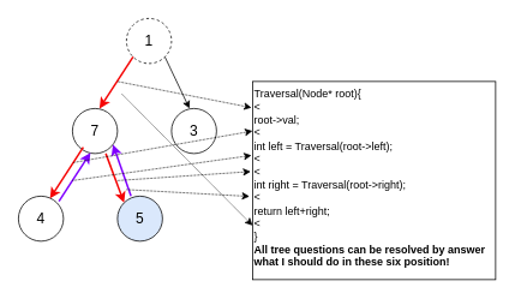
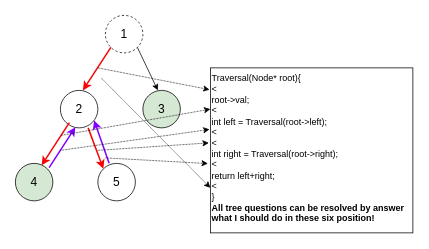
  <mxCell id="0" />
  <mxCell id="1" parent="0" />
  <mxCell id="2" value="&lt;font style=&quot;font-size: 16px;&quot;&gt;1&lt;/font&gt;" style="ellipse;whiteSpace=wrap;html=1;aspect=fixed;dashed=1;" vertex="1" parent="1"><mxGeometry x="140" y="20" width="50" height="50" as="geometry" /></mxCell>
  <mxCell id="3" value="" style="endArrow=classic;html=1;rounded=0;exitX=0;exitY=1;exitDx=0;exitDy=0;strokeWidth=2;strokeColor=#f50505;" edge="1" parent="1" source="2"><mxGeometry width="50" height="50" relative="1" as="geometry"><mxPoint x="80" y="170" as="sourcePoint" /><mxPoint x="110" y="120" as="targetPoint" /></mxGeometry></mxCell>
  <mxCell id="4" value="" style="endArrow=classic;html=1;rounded=0;exitX=1;exitY=1;exitDx=0;exitDy=0;" edge="1" parent="1" source="2"><mxGeometry width="50" height="50" relative="1" as="geometry"><mxPoint x="157" y="73" as="sourcePoint" /><mxPoint x="210" y="120" as="targetPoint" /></mxGeometry></mxCell>
- <mxCell id="5" value="&lt;span style=&quot;font-size: 16px;&quot;&gt;7&lt;/span&gt;" style="ellipse;whiteSpace=wrap;html=1;aspect=fixed;" vertex="1" parent="1"><mxGeometry x="80" y="120" width="50" height="50" as="geometry" /></mxCell>
- <mxCell id="6" value="&lt;span style=&quot;font-size: 16px;&quot;&gt;3&lt;/span&gt;" style="ellipse;whiteSpace=wrap;html=1;aspect=fixed;" vertex="1" parent="1"><mxGeometry x="190" y="120" width="50" height="50" as="geometry" /></mxCell>
- <mxCell id="7" value="&lt;span style=&quot;font-size: 16px;&quot;&gt;4&lt;/span&gt;" style="ellipse;whiteSpace=wrap;html=1;aspect=fixed;" vertex="1" parent="1"><mxGeometry x="20" y="217.32" width="50" height="50" as="geometry" /></mxCell>
- <mxCell id="8" value="&lt;span style=&quot;font-size: 16px;&quot;&gt;5&lt;/span&gt;" style="ellipse;whiteSpace=wrap;html=1;aspect=fixed;fillColor=#dae8fc;" vertex="1" parent="1"><mxGeometry x="130" y="217.32" width="50" height="50" as="geometry" /></mxCell>
+ <mxCell id="5" value="&lt;span style=&quot;font-size: 16px;&quot;&gt;2&lt;/span&gt;" style="ellipse;whiteSpace=wrap;html=1;aspect=fixed;" vertex="1" parent="1"><mxGeometry x="80" y="120" width="50" height="50" as="geometry" /></mxCell>
+ <mxCell id="6" value="&lt;span style=&quot;font-size: 16px;&quot;&gt;3&lt;/span&gt;" style="ellipse;whiteSpace=wrap;html=1;aspect=fixed;fillColor=#d5e8d4;" vertex="1" parent="1"><mxGeometry x="190" y="120" width="50" height="50" as="geometry" /></mxCell>
+ <mxCell id="7" value="&lt;span style=&quot;font-size: 16px;&quot;&gt;4&lt;/span&gt;" style="ellipse;whiteSpace=wrap;html=1;aspect=fixed;fillColor=#d5e8d4;" vertex="1" parent="1"><mxGeometry x="20" y="217.32" width="50" height="50" as="geometry" /></mxCell>
+ <mxCell id="8" value="&lt;span style=&quot;font-size: 16px;&quot;&gt;5&lt;/span&gt;" style="ellipse;whiteSpace=wrap;html=1;aspect=fixed;" vertex="1" parent="1"><mxGeometry x="130" y="217.32" width="50" height="50" as="geometry" /></mxCell>
  <mxCell id="9" value="" style="endArrow=classic;html=1;rounded=0;exitX=0;exitY=1;exitDx=0;exitDy=0;strokeWidth=2;strokeColor=#f50505;" edge="1" parent="1"><mxGeometry width="50" height="50" relative="1" as="geometry"><mxPoint x="92" y="163" as="sourcePoint" /><mxPoint x="55" y="220" as="targetPoint" /></mxGeometry></mxCell>
  <mxCell id="10" value="" style="endArrow=classic;html=1;rounded=0;exitX=0.807;exitY=0.057;exitDx=0;exitDy=0;entryX=0.3;entryY=0.98;entryDx=0;entryDy=0;entryPerimeter=0;exitPerimeter=0;strokeWidth=2;strokeColor=#7F00FF;" edge="1" parent="1"><mxGeometry width="50" height="50" relative="1" as="geometry"><mxPoint x="65" y="223" as="sourcePoint" /><mxPoint x="100" y="169" as="targetPoint" /></mxGeometry></mxCell>
  <mxCell id="11" value="" style="endArrow=classic;html=1;rounded=0;exitX=0;exitY=1;exitDx=0;exitDy=0;strokeWidth=2;strokeColor=#f50505;entryX=0;entryY=0;entryDx=0;entryDy=0;" edge="1" parent="1" target="8"><mxGeometry width="50" height="50" relative="1" as="geometry"><mxPoint x="117" y="170" as="sourcePoint" /><mxPoint x="80" y="227" as="targetPoint" /></mxGeometry></mxCell>
  <mxCell id="12" value="" style="endArrow=classic;html=1;rounded=0;exitX=0.807;exitY=0.057;exitDx=0;exitDy=0;exitPerimeter=0;strokeWidth=2;strokeColor=#7F00FF;" edge="1" parent="1"><mxGeometry width="50" height="50" relative="1" as="geometry"><mxPoint x="145" y="217.32" as="sourcePoint" /><mxPoint x="125" y="160" as="targetPoint" /></mxGeometry></mxCell>
  <mxCell id="13" value="Traversal(Node* root){&lt;div&gt;&amp;lt;&lt;/div&gt;&lt;div&gt;root-&amp;gt;val;&lt;/div&gt;&lt;div&gt;&amp;lt;&lt;/div&gt;&lt;div&gt;int left = Traversal(root-&amp;gt;left);&lt;/div&gt;&lt;div&gt;&amp;lt;&lt;/div&gt;&lt;div&gt;&amp;lt;&lt;/div&gt;&lt;div&gt;int right = Traversal(root-&amp;gt;right);&lt;br&gt;&lt;/div&gt;&lt;div&gt;&amp;lt;&lt;/div&gt;&lt;div&gt;return left+right;&lt;/div&gt;&lt;div&gt;&amp;lt;&lt;/div&gt;&lt;div&gt;}&lt;/div&gt;&lt;div&gt;&lt;b style=&quot;background-color: initial;&quot;&gt;All tree questions can be resolved by answer what I should do in these six position!&lt;/b&gt;&lt;br&gt;&lt;/div&gt;&lt;div&gt;&lt;br&gt;&lt;/div&gt;" style="rounded=0;whiteSpace=wrap;html=1;align=left;verticalAlign=top;" vertex="1" parent="1"><mxGeometry x="280" y="90" width="270" height="220" as="geometry" /></mxCell>
  <mxCell id="14" value="" style="endArrow=classic;html=1;rounded=0;dashed=1;dashPattern=1 1;entryX=-0.004;entryY=0.132;entryDx=0;entryDy=0;entryPerimeter=0;" edge="1" parent="1" target="13"><mxGeometry width="50" height="50" relative="1" as="geometry"><mxPoint x="130" y="90" as="sourcePoint" /><mxPoint x="180" y="40" as="targetPoint" /></mxGeometry></mxCell>
  <mxCell id="15" value="" style="endArrow=classic;html=1;rounded=0;dashed=1;dashPattern=1 1;entryX=0;entryY=0.25;entryDx=0;entryDy=0;" edge="1" parent="1" target="13"><mxGeometry width="50" height="50" relative="1" as="geometry"><mxPoint x="81" y="180" as="sourcePoint" /><mxPoint x="229" y="205" as="targetPoint" /></mxGeometry></mxCell>
  <mxCell id="16" value="" style="endArrow=classic;html=1;rounded=0;dashed=1;dashPattern=1 1;entryX=-0.004;entryY=0.373;entryDx=0;entryDy=0;entryPerimeter=0;" edge="1" parent="1" target="13"><mxGeometry width="50" height="50" relative="1" as="geometry"><mxPoint x="80" y="200" as="sourcePoint" /><mxPoint x="282" y="170" as="targetPoint" /></mxGeometry></mxCell>
  <mxCell id="17" value="" style="endArrow=classic;html=1;rounded=0;dashed=1;dashPattern=1 1;" edge="1" parent="1"><mxGeometry width="50" height="50" relative="1" as="geometry"><mxPoint x="130" y="200" as="sourcePoint" /><mxPoint x="278" y="190" as="targetPoint" /></mxGeometry></mxCell>
  <mxCell id="18" value="" style="endArrow=classic;html=1;rounded=0;dashed=1;dashPattern=1 1;entryX=-0.012;entryY=0.58;entryDx=0;entryDy=0;entryPerimeter=0;" edge="1" parent="1" target="13"><mxGeometry width="50" height="50" relative="1" as="geometry"><mxPoint x="140" y="210" as="sourcePoint" /><mxPoint x="300" y="196" as="targetPoint" /></mxGeometry></mxCell>
  <mxCell id="19" value="" style="endArrow=classic;html=1;rounded=0;dashed=1;dashPattern=1 1;entryX=0;entryY=0.727;entryDx=0;entryDy=0;entryPerimeter=0;" edge="1" parent="1" target="13"><mxGeometry width="50" height="50" relative="1" as="geometry"><mxPoint x="135" y="104" as="sourcePoint" /><mxPoint x="288" y="125" as="targetPoint" /></mxGeometry></mxCell>
